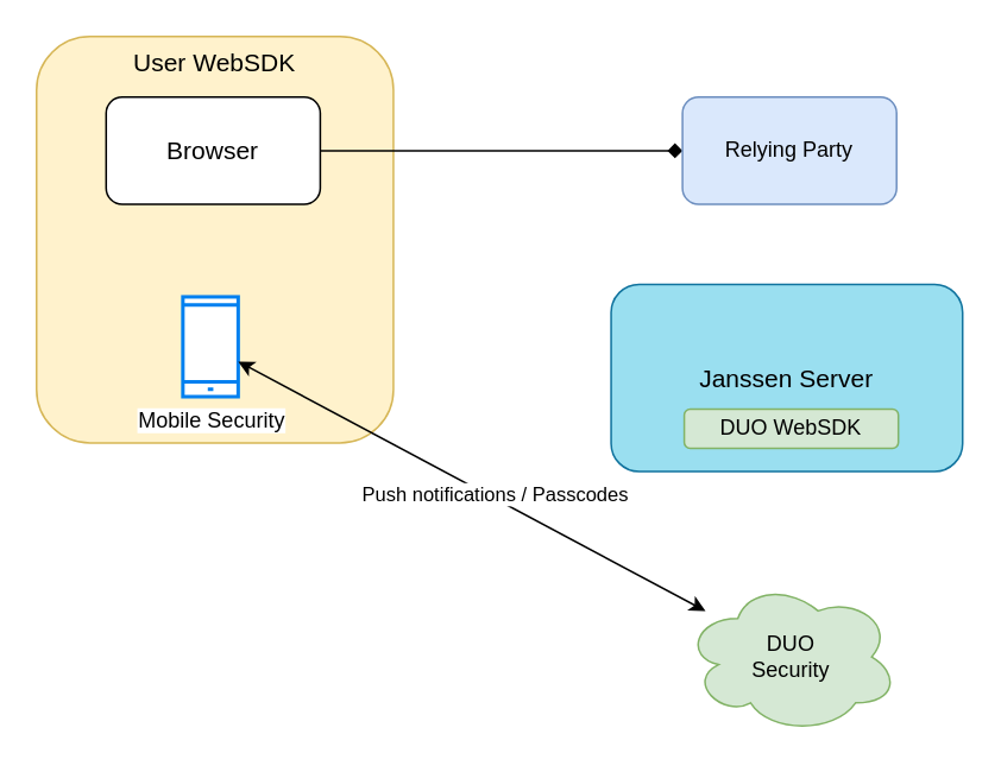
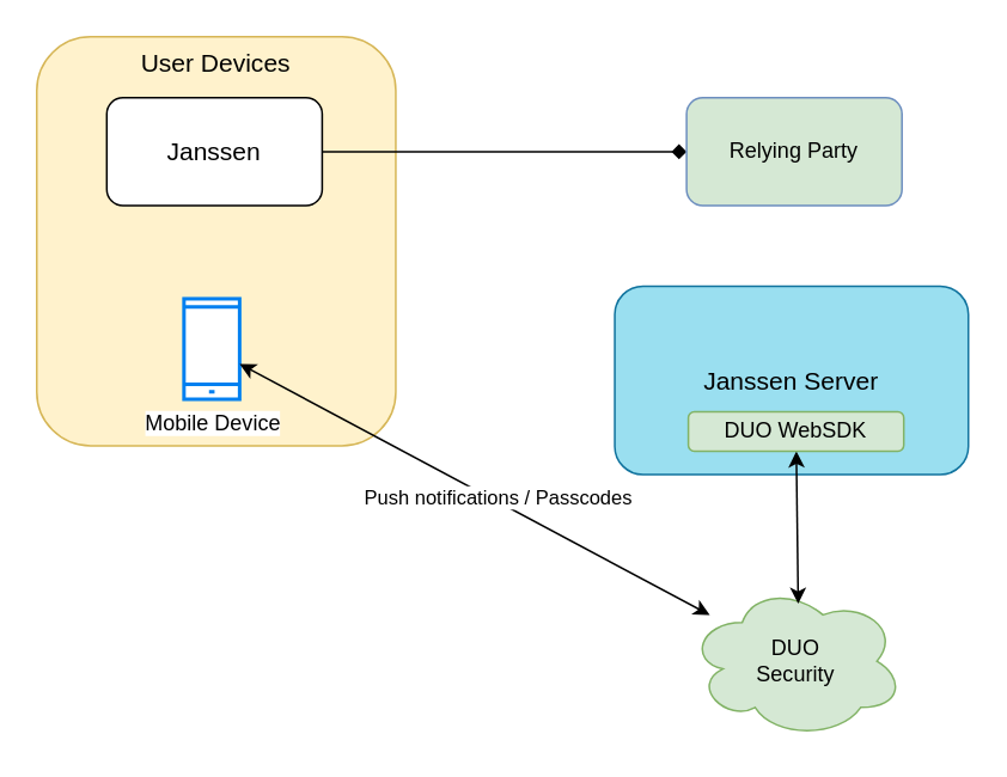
  <mxCell id="0" />
  <mxCell id="1" parent="0" />
- <mxCell id="2" value="User WebSDK" style="rounded=1;whiteSpace=wrap;html=1;fontSize=14;strokeColor=#d6b656;fillColor=#fff2cc;verticalAlign=top;align=center;" parent="1" vertex="1"><mxGeometry x="20" y="20" width="200" height="228" as="geometry" /></mxCell>
+ <mxCell id="2" value="User Devices" style="rounded=1;whiteSpace=wrap;html=1;fontSize=14;strokeColor=#d6b656;fillColor=#fff2cc;verticalAlign=top;align=center;" parent="1" vertex="1"><mxGeometry x="20" y="20" width="200" height="228" as="geometry" /></mxCell>
  <mxCell id="3" style="edgeStyle=orthogonalEdgeStyle;rounded=0;orthogonalLoop=1;jettySize=auto;html=1;exitX=1;exitY=0.5;exitDx=0;exitDy=0;fontSize=14;endArrow=diamond;" parent="1" source="4" target="12" edge="1"><mxGeometry relative="1" as="geometry"><mxPoint x="321" y="84" as="targetPoint" /></mxGeometry></mxCell>
- <mxCell id="4" value="Browser" style="rounded=1;whiteSpace=wrap;html=1;fontSize=14;" parent="1" vertex="1"><mxGeometry x="59" y="54" width="120" height="60" as="geometry" /></mxCell>
+ <mxCell id="4" value="Janssen" style="rounded=1;whiteSpace=wrap;html=1;fontSize=14;" parent="1" vertex="1"><mxGeometry x="59" y="54" width="120" height="60" as="geometry" /></mxCell>
  <mxCell id="5" value="Janssen Server" style="rounded=1;whiteSpace=wrap;html=1;fontSize=14;fillColor=#9ADFF0;strokeColor=#10739e;align=center;" parent="1" vertex="1"><mxGeometry x="342" y="159" width="197" height="105" as="geometry" /></mxCell>
  <mxCell id="6" value="DUO &lt;br&gt;Security" style="ellipse;shape=cloud;whiteSpace=wrap;html=1;fillColor=#d5e8d4;strokeColor=#82b366;" vertex="1" parent="1"><mxGeometry x="383" y="325" width="120" height="86" as="geometry" /></mxCell>
- <mxCell id="8" value="Mobile Security" style="html=1;verticalLabelPosition=bottom;align=center;labelBackgroundColor=#ffffff;verticalAlign=top;strokeWidth=2;strokeColor=#0080F0;shadow=0;dashed=0;shape=mxgraph.ios7.icons.smartphone;" vertex="1" parent="1"><mxGeometry x="102" y="166" width="31" height="56" as="geometry" /></mxCell>
+ <mxCell id="7" value="" style="endArrow=classic;startArrow=classic;html=1;rounded=0;elbow=vertical;entryX=0.51;entryY=0.128;entryDx=0;entryDy=0;entryPerimeter=0;" edge="1" parent="1" source="11" target="6"><mxGeometry width="50" height="50" relative="1" as="geometry"><mxPoint x="458.962" y="253.418" as="sourcePoint" /><mxPoint x="630" y="30" as="targetPoint" /></mxGeometry></mxCell>
+ <mxCell id="8" value="Mobile Device" style="html=1;verticalLabelPosition=bottom;align=center;labelBackgroundColor=#ffffff;verticalAlign=top;strokeWidth=2;strokeColor=#0080F0;shadow=0;dashed=0;shape=mxgraph.ios7.icons.smartphone;" vertex="1" parent="1"><mxGeometry x="102" y="166" width="31" height="56" as="geometry" /></mxCell>
  <mxCell id="9" value="" style="endArrow=classic;startArrow=classic;html=1;rounded=0;elbow=vertical;" edge="1" parent="1" source="8" target="6"><mxGeometry width="50" height="50" relative="1" as="geometry"><mxPoint x="327" y="297" as="sourcePoint" /><mxPoint x="377" y="247" as="targetPoint" /></mxGeometry></mxCell>
  <mxCell id="10" value="Push notifications / Passcodes" style="edgeLabel;html=1;align=center;verticalAlign=middle;resizable=0;points=[];" vertex="1" connectable="0" parent="9"><mxGeometry x="0.09" y="2" relative="1" as="geometry"><mxPoint as="offset" /></mxGeometry></mxCell>
  <mxCell id="11" value="DUO WebSDK" style="rounded=1;whiteSpace=wrap;html=1;fillColor=#d5e8d4;strokeColor=#82b366;" vertex="1" parent="1"><mxGeometry x="383" y="229" width="120" height="22" as="geometry" /></mxCell>
- <mxCell id="12" value="Relying Party" style="rounded=1;whiteSpace=wrap;html=1;fillColor=#dae8fc;strokeColor=#6c8ebf;" vertex="1" parent="1"><mxGeometry x="382" y="54" width="120" height="60" as="geometry" /></mxCell>
+ <mxCell id="12" value="Relying Party" style="rounded=1;whiteSpace=wrap;html=1;fillColor=#d5e8d4;strokeColor=#6c8ebf;" vertex="1" parent="1"><mxGeometry x="382" y="54" width="120" height="60" as="geometry" /></mxCell>
